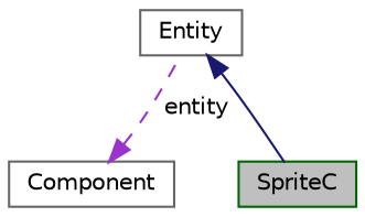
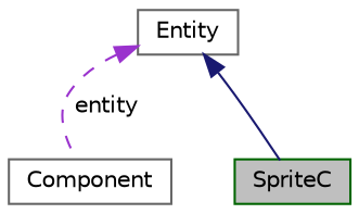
  digraph {
    node [color=gray40 fillcolor=white fontname=Helvetica fontsize=10 shape=record style=filled]
    edge [dir=back fontname=Helvetica fontsize=10 labelfontname=Helvetica labelfontsize=10]
    n1 [color=darkgreen fillcolor=grey75 fontcolor=black height=0.2 label=SpriteC width=0.4]
    n2 [height=0.2 label=Component width=0.4]
    n3 [height=0.2 label=Entity width=0.4]
    n3 -> n1 [color=midnightblue style=solid]
-   n2 -> n3 [color=darkorchid3 label=" entity" style=dashed]
+   n3 -> n2 [color=darkorchid3 label=" entity" style=dashed]
  }
